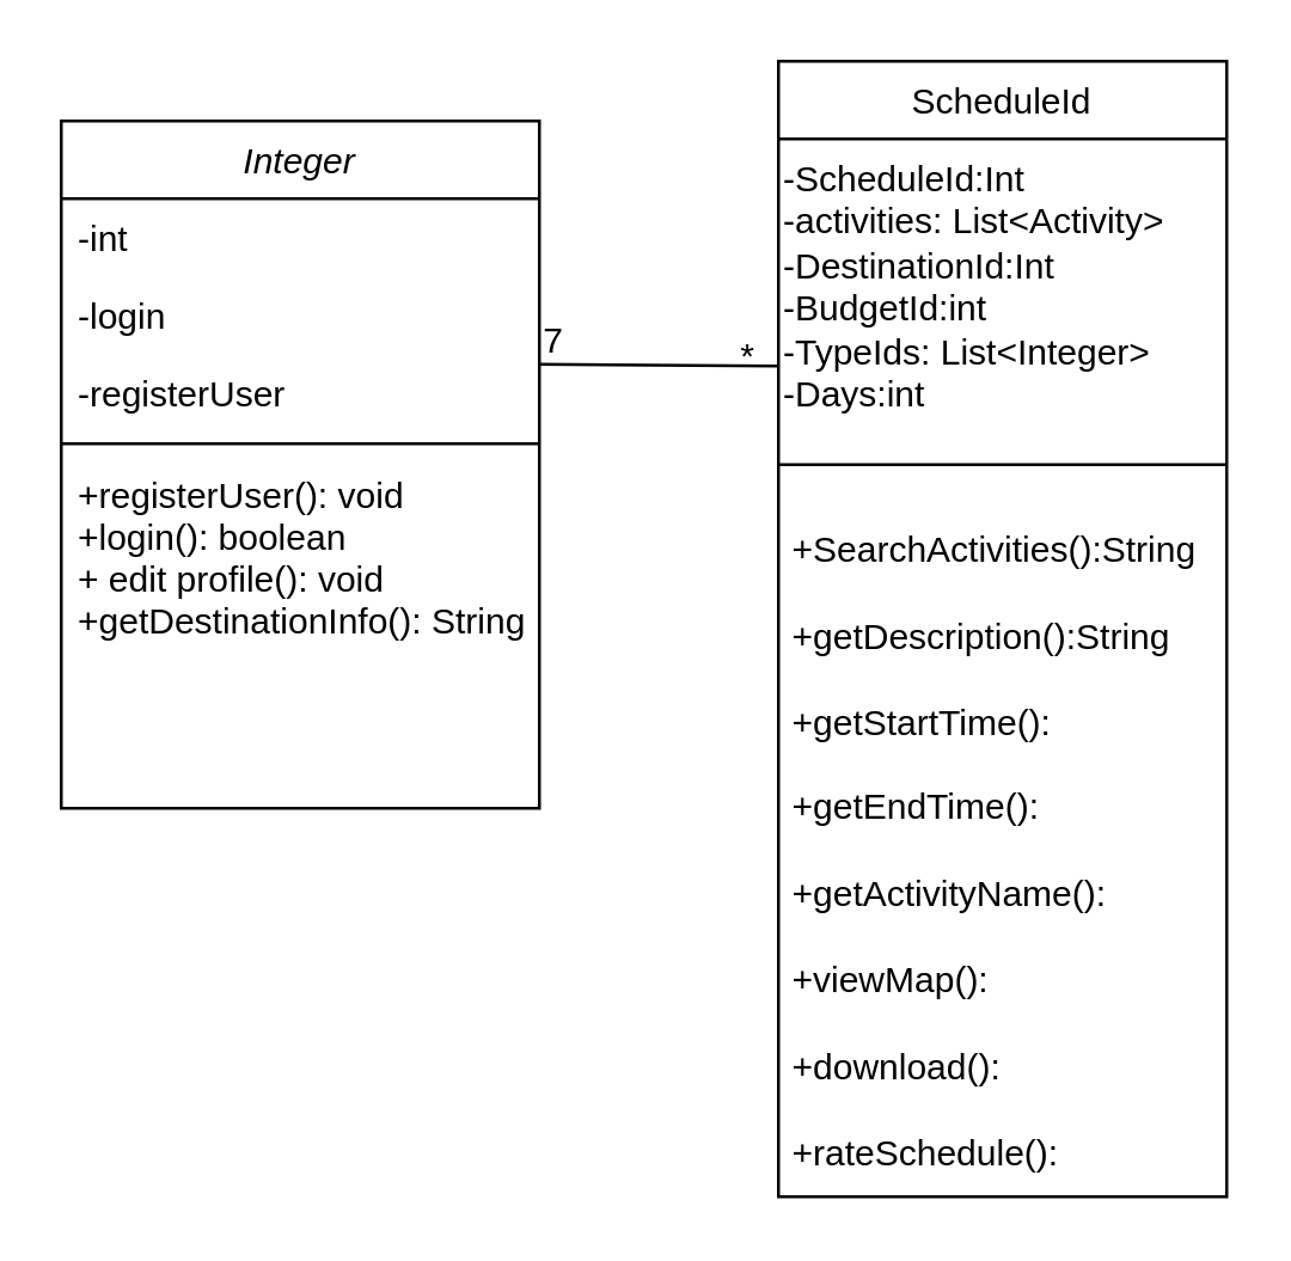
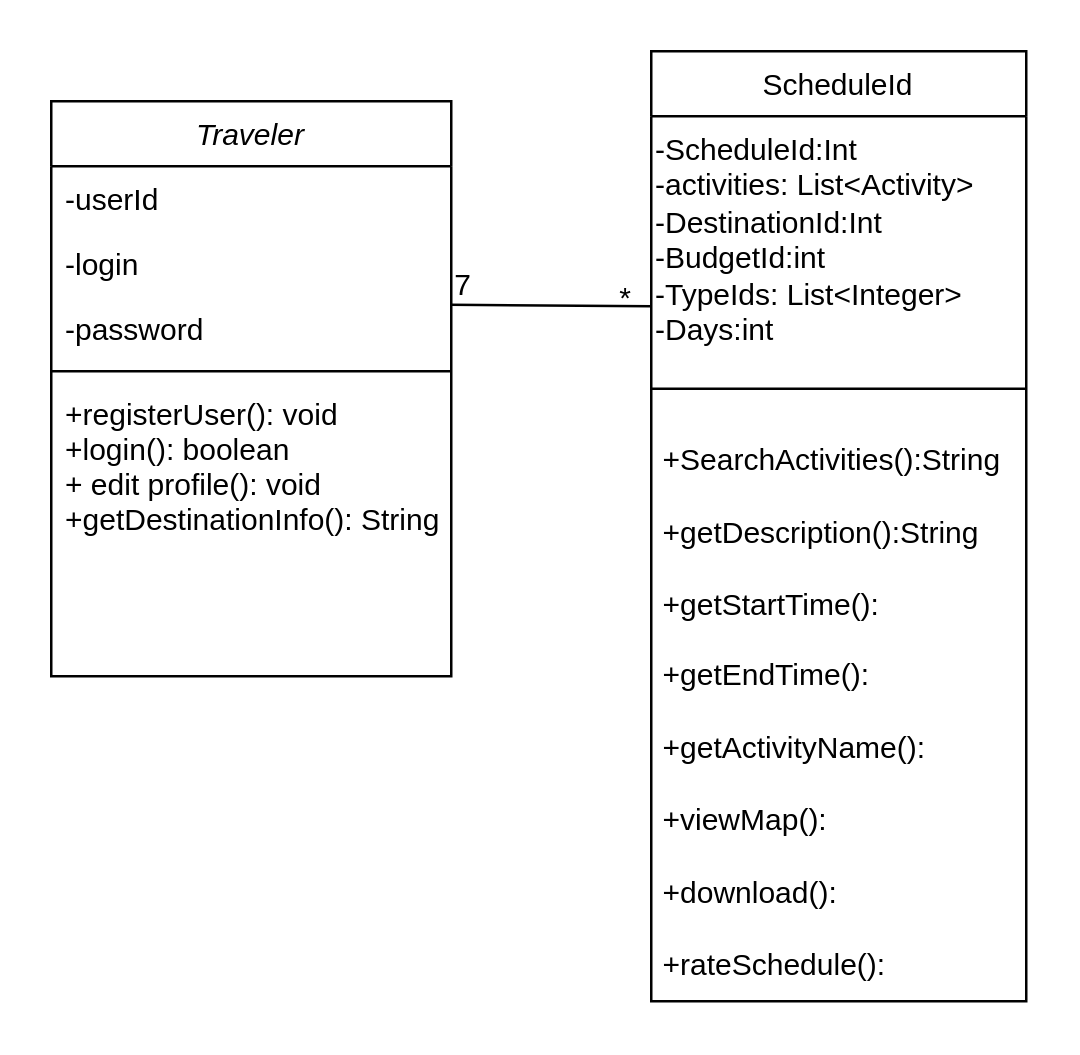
  <mxCell id="0" />
  <mxCell id="1" parent="0" />
- <mxCell id="2" value="Integer" style="swimlane;fontStyle=2;align=center;verticalAlign=top;childLayout=stackLayout;horizontal=1;startSize=26;horizontalStack=0;resizeParent=1;resizeLast=0;collapsible=1;marginBottom=0;rounded=0;shadow=0;strokeWidth=1;" parent="1" vertex="1"><mxGeometry x="20" y="40" width="160" height="230" as="geometry"><mxRectangle x="220" y="120" width="160" height="26" as="alternateBounds" /></mxGeometry></mxCell>
- <mxCell id="3" value="-int" style="text;align=left;verticalAlign=top;spacingLeft=4;spacingRight=4;overflow=hidden;rotatable=0;points=[[0,0.5],[1,0.5]];portConstraint=eastwest;" parent="2" vertex="1"><mxGeometry y="26" width="160" height="26" as="geometry" /></mxCell>
+ <mxCell id="2" value="Traveler" style="swimlane;fontStyle=2;align=center;verticalAlign=top;childLayout=stackLayout;horizontal=1;startSize=26;horizontalStack=0;resizeParent=1;resizeLast=0;collapsible=1;marginBottom=0;rounded=0;shadow=0;strokeWidth=1;" parent="1" vertex="1"><mxGeometry x="20" y="40" width="160" height="230" as="geometry"><mxRectangle x="220" y="120" width="160" height="26" as="alternateBounds" /></mxGeometry></mxCell>
+ <mxCell id="3" value="-userId" style="text;align=left;verticalAlign=top;spacingLeft=4;spacingRight=4;overflow=hidden;rotatable=0;points=[[0,0.5],[1,0.5]];portConstraint=eastwest;" parent="2" vertex="1"><mxGeometry y="26" width="160" height="26" as="geometry" /></mxCell>
  <mxCell id="4" value="-login" style="text;align=left;verticalAlign=top;spacingLeft=4;spacingRight=4;overflow=hidden;rotatable=0;points=[[0,0.5],[1,0.5]];portConstraint=eastwest;rounded=0;shadow=0;html=0;" parent="2" vertex="1"><mxGeometry y="52" width="160" height="26" as="geometry" /></mxCell>
- <mxCell id="5" value="-registerUser" style="text;align=left;verticalAlign=top;spacingLeft=4;spacingRight=4;overflow=hidden;rotatable=0;points=[[0,0.5],[1,0.5]];portConstraint=eastwest;rounded=0;shadow=0;html=0;" parent="2" vertex="1"><mxGeometry y="78" width="160" height="26" as="geometry" /></mxCell>
+ <mxCell id="5" value="-password" style="text;align=left;verticalAlign=top;spacingLeft=4;spacingRight=4;overflow=hidden;rotatable=0;points=[[0,0.5],[1,0.5]];portConstraint=eastwest;rounded=0;shadow=0;html=0;" parent="2" vertex="1"><mxGeometry y="78" width="160" height="26" as="geometry" /></mxCell>
  <mxCell id="6" value="" style="line;html=1;strokeWidth=1;align=left;verticalAlign=middle;spacingTop=-1;spacingLeft=3;spacingRight=3;rotatable=0;labelPosition=right;points=[];portConstraint=eastwest;" parent="2" vertex="1"><mxGeometry y="104" width="160" height="8" as="geometry" /></mxCell>
  <mxCell id="7" value="+registerUser(): void        &#10;+login(): boolean             &#10;+ edit profile(): void &#10;+getDestinationInfo(): String&#10; " style="text;align=left;verticalAlign=top;spacingLeft=4;spacingRight=4;overflow=hidden;rotatable=0;points=[[0,0.5],[1,0.5]];portConstraint=eastwest;fontColor=#000000;" parent="2" vertex="1"><mxGeometry y="112" width="160" height="118" as="geometry" /></mxCell>
  <mxCell id="8" value="ScheduleId&#10;" style="swimlane;fontStyle=0;align=center;verticalAlign=top;childLayout=stackLayout;horizontal=1;startSize=26;horizontalStack=0;resizeParent=1;resizeLast=0;collapsible=1;marginBottom=0;rounded=0;shadow=0;strokeWidth=1;" vertex="1" parent="1"><mxGeometry x="260" y="20" width="150" height="380" as="geometry"><mxRectangle x="550" y="140" width="160" height="26" as="alternateBounds" /></mxGeometry></mxCell>
  <mxCell id="9" value="-ScheduleId:Int&lt;br&gt;-activities: List&amp;lt;Activity&amp;gt;&lt;br&gt;-DestinationId:Int&amp;nbsp;&lt;br&gt;-BudgetId:int&lt;br&gt;-TypeIds: List&amp;lt;Integer&amp;gt;&lt;br&gt;&lt;span style=&quot;background-color: initial;&quot;&gt;-Days:int&amp;nbsp;&amp;nbsp;&lt;b&gt; &amp;nbsp; &amp;nbsp; &amp;nbsp;&amp;nbsp;&lt;/b&gt;&lt;/span&gt;" style="text;whiteSpace=wrap;html=1;" vertex="1" parent="8"><mxGeometry y="26" width="150" height="104" as="geometry" /></mxCell>
  <mxCell id="10" value="" style="line;html=1;strokeWidth=1;align=left;verticalAlign=middle;spacingTop=-1;spacingLeft=3;spacingRight=3;rotatable=0;labelPosition=right;points=[];portConstraint=eastwest;" vertex="1" parent="8"><mxGeometry y="130" width="150" height="10" as="geometry" /></mxCell>
  <mxCell id="11" value="&lt;h1 style=&quot;&quot;&gt;&lt;span style=&quot;font-weight: normal; font-size: 12px;&quot;&gt;+SearchActivities():String&lt;br style=&quot;border-color: var(--border-color);&quot;&gt;+getDescription():String&lt;br style=&quot;border-color: var(--border-color);&quot;&gt;+getStartTime():&lt;br style=&quot;border-color: var(--border-color);&quot;&gt;+getEndTime():&lt;br style=&quot;border-color: var(--border-color);&quot;&gt;+getActivityName():&lt;br style=&quot;border-color: var(--border-color);&quot;&gt;+viewMap():&lt;br style=&quot;border-color: var(--border-color);&quot;&gt;+download():&lt;br style=&quot;border-color: var(--border-color);&quot;&gt;+rateSchedule():&lt;/span&gt;&lt;br&gt;&lt;/h1&gt;" style="text;html=1;strokeColor=none;fillColor=none;spacing=5;spacingTop=-20;whiteSpace=wrap;overflow=hidden;rounded=0;" vertex="1" parent="8"><mxGeometry y="140" width="150" height="240" as="geometry" /></mxCell>
  <mxCell id="12" value="" style="endArrow=none;html=1;rounded=0;exitX=0.997;exitY=0.207;exitDx=0;exitDy=0;exitPerimeter=0;entryX=0;entryY=0.75;entryDx=0;entryDy=0;" edge="1" parent="1"><mxGeometry width="50" height="50" relative="1" as="geometry"><mxPoint x="179.52" y="121.382" as="sourcePoint" /><mxPoint x="260" y="122" as="targetPoint" /></mxGeometry></mxCell>
  <mxCell id="13" value="*" style="text;html=1;strokeColor=none;fillColor=none;align=center;verticalAlign=middle;whiteSpace=wrap;rounded=0;" vertex="1" parent="1"><mxGeometry x="240" y="114" width="20" height="10" as="geometry" /></mxCell>
  <mxCell id="14" value="7" style="text;html=1;strokeColor=none;fillColor=none;align=center;verticalAlign=middle;whiteSpace=wrap;rounded=0;" vertex="1" parent="1"><mxGeometry x="180" y="109" width="10" height="10" as="geometry" /></mxCell>
